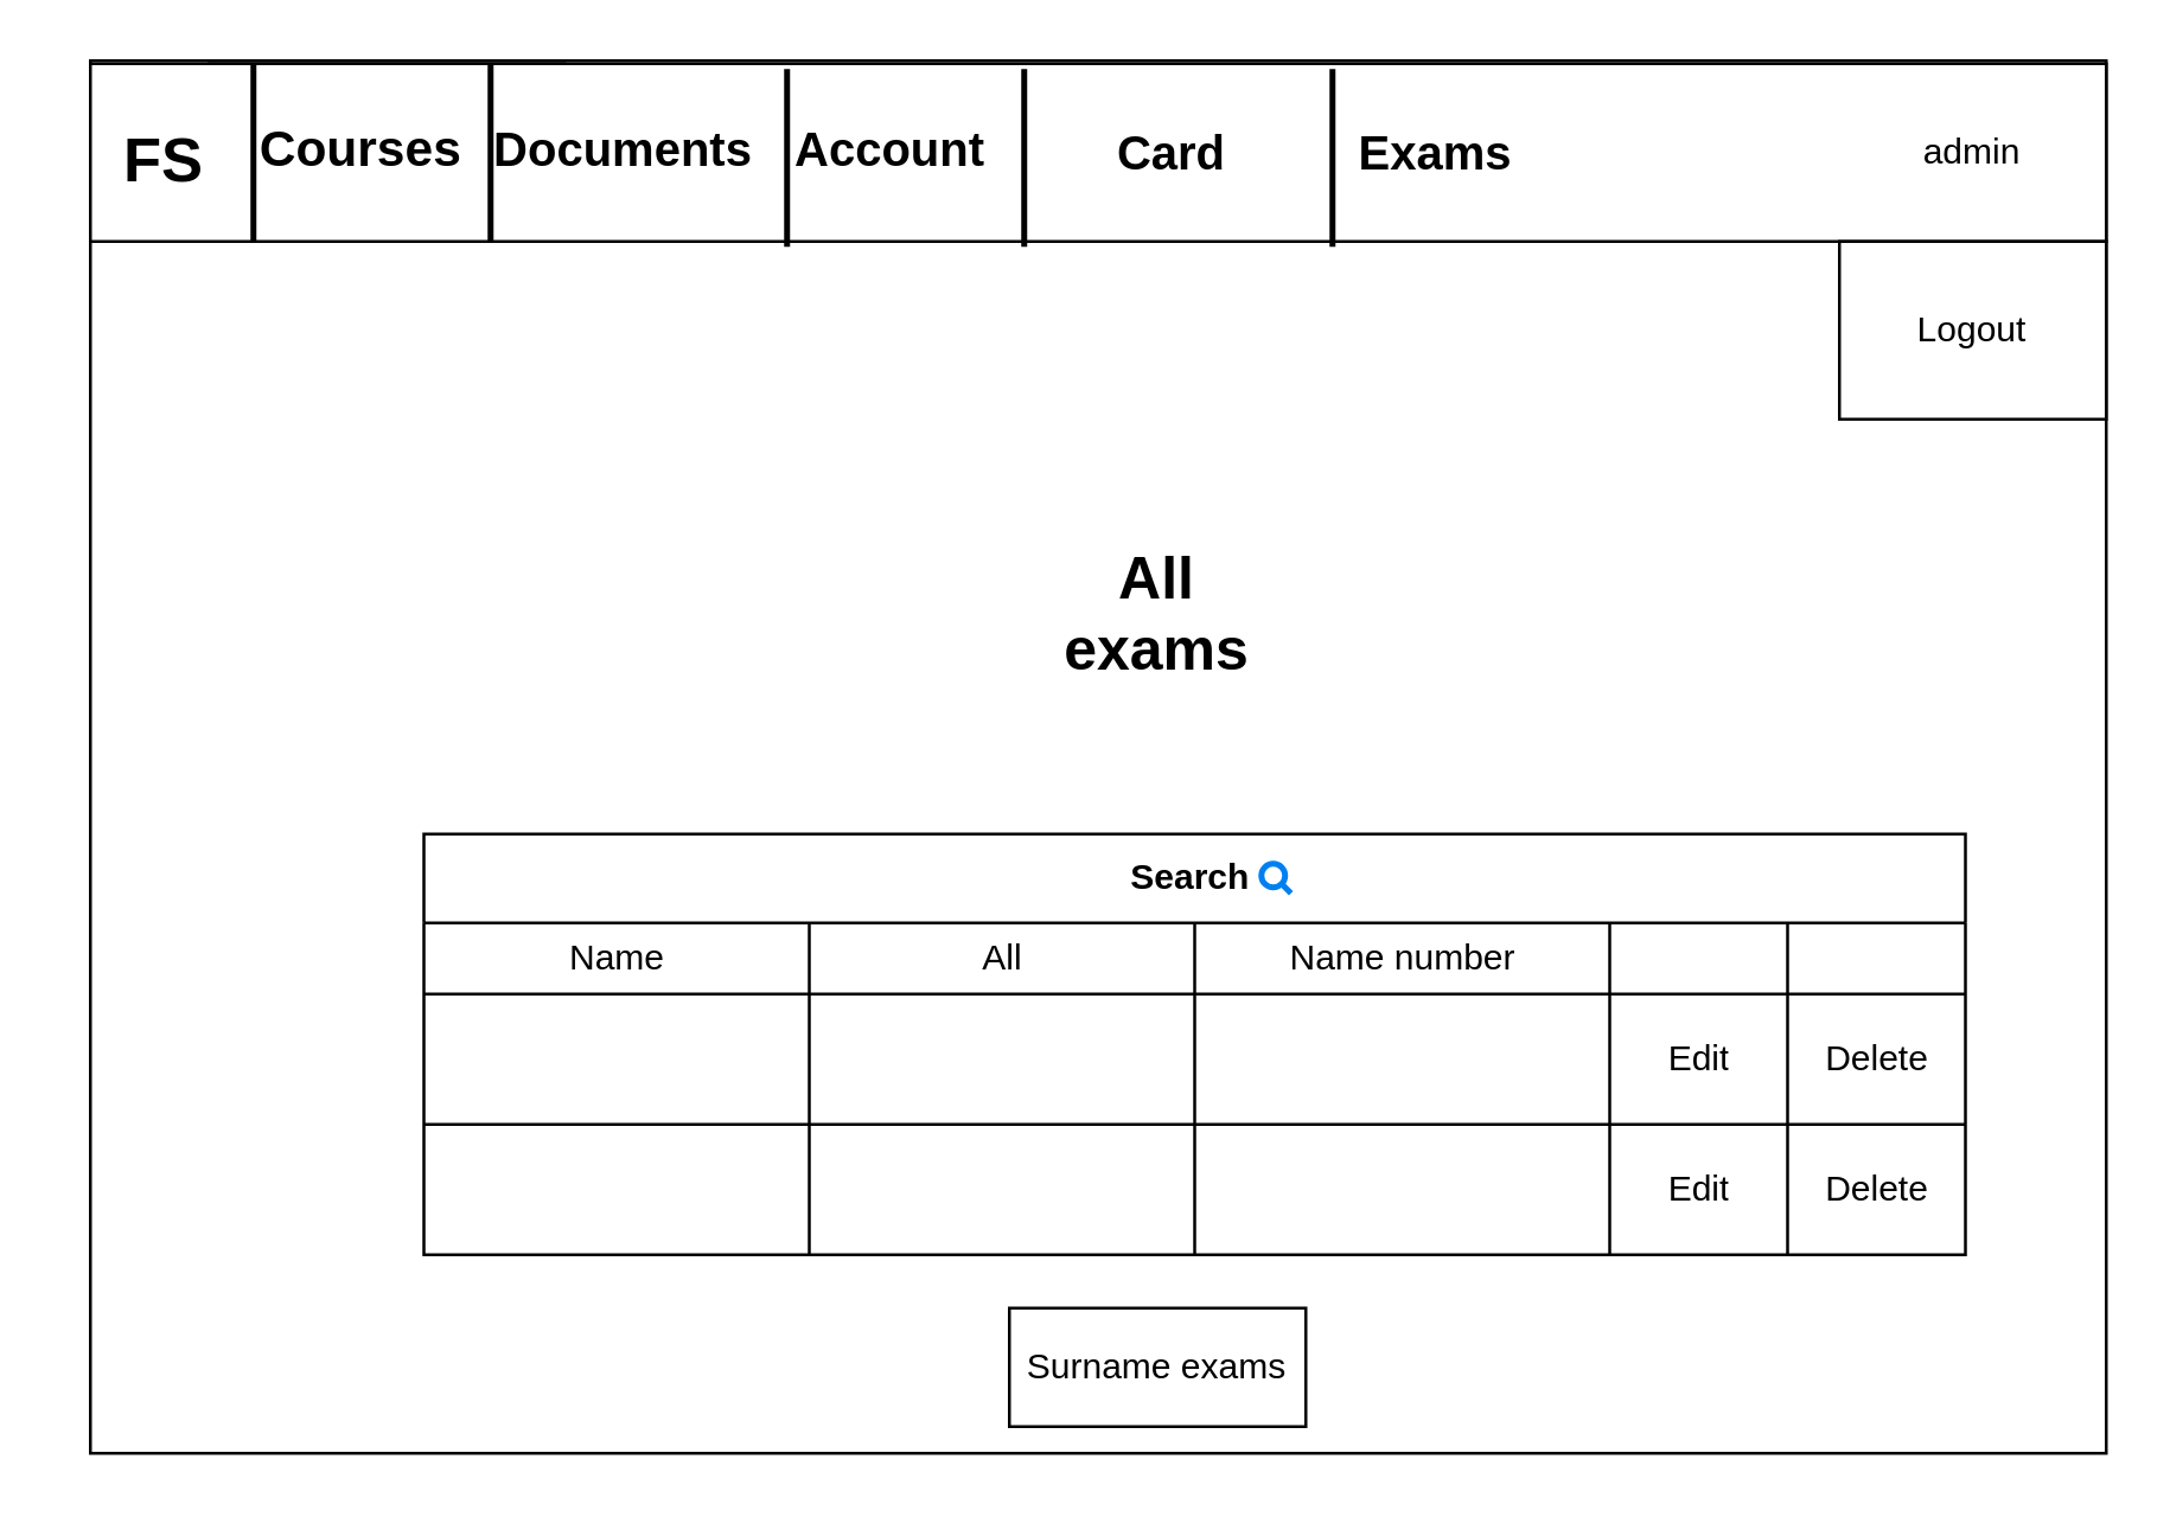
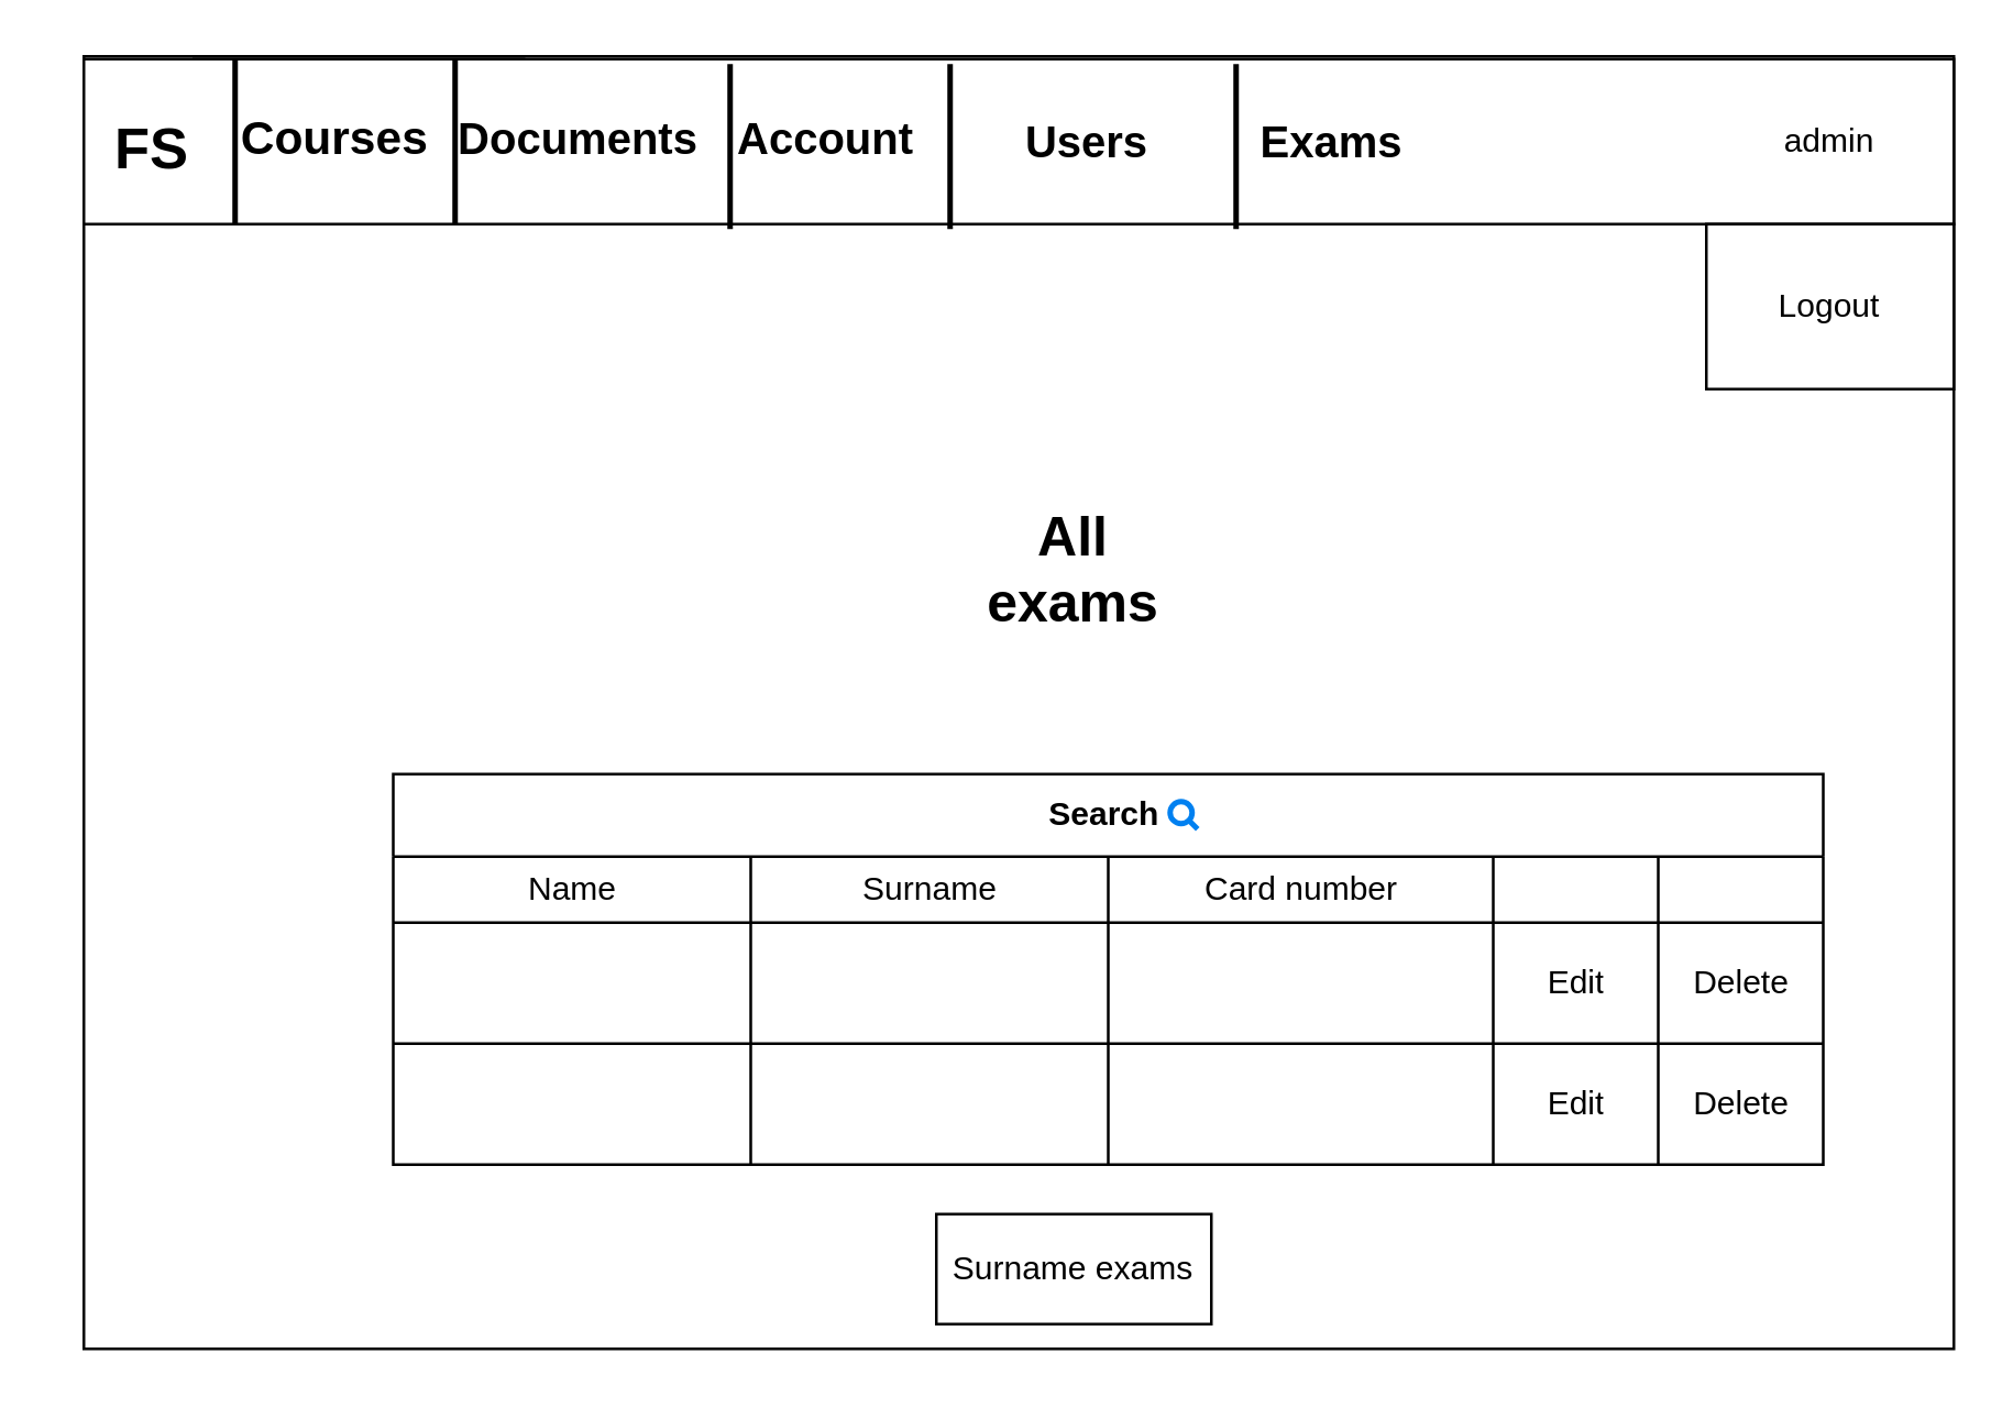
  <mxCell id="0" />
  <mxCell id="1" parent="0" />
  <mxCell id="2" value="" style="rounded=0;whiteSpace=wrap;html=1;" vertex="1" parent="1"><mxGeometry x="30" y="20" width="680" height="470" as="geometry" /></mxCell>
  <mxCell id="3" value="" style="rounded=0;whiteSpace=wrap;html=1;" vertex="1" parent="1"><mxGeometry x="70" y="21" width="120" height="60" as="geometry" /></mxCell>
  <mxCell id="4" value="" style="rounded=0;whiteSpace=wrap;html=1;" vertex="1" parent="1"><mxGeometry x="30" y="21" width="680" height="60" as="geometry" /></mxCell>
  <mxCell id="5" value="admin" style="text;html=1;strokeColor=none;fillColor=none;align=center;verticalAlign=middle;whiteSpace=wrap;rounded=0;" vertex="1" parent="1"><mxGeometry x="645" y="41" width="40" height="20" as="geometry" /></mxCell>
  <mxCell id="6" value="&lt;b&gt;&lt;font style=&quot;font-size: 17px&quot;&gt;Courses&lt;/font&gt;&lt;/b&gt;" style="text;html=1;strokeColor=none;fillColor=none;align=center;verticalAlign=middle;whiteSpace=wrap;rounded=0;" vertex="1" parent="1"><mxGeometry x="100" y="40" width="42.5" height="21" as="geometry" /></mxCell>
  <mxCell id="7" value="&lt;b&gt;&lt;font style=&quot;font-size: 16px&quot;&gt;Documents&lt;/font&gt;&lt;/b&gt;" style="text;html=1;strokeColor=none;fillColor=none;align=center;verticalAlign=middle;whiteSpace=wrap;rounded=0;" vertex="1" parent="1"><mxGeometry x="190" y="40" width="40" height="20" as="geometry" /></mxCell>
  <mxCell id="8" value="&lt;b style=&quot;font-size: 16px&quot;&gt;Account&lt;/b&gt;" style="text;html=1;strokeColor=none;fillColor=none;align=center;verticalAlign=middle;whiteSpace=wrap;rounded=0;" vertex="1" parent="1"><mxGeometry x="280" y="40" width="40" height="20" as="geometry" /></mxCell>
  <mxCell id="9" value="" style="verticalLabelPosition=bottom;verticalAlign=top;html=1;shape=mxgraph.basic.rect;fillColor2=none;strokeWidth=1;size=20;indent=5;" vertex="1" parent="1"><mxGeometry x="620" y="81" width="90" height="60" as="geometry" /></mxCell>
  <mxCell id="10" value="&lt;b&gt;&lt;font style=&quot;font-size: 21px&quot;&gt;FS&lt;/font&gt;&lt;/b&gt;" style="text;html=1;strokeColor=none;fillColor=none;align=center;verticalAlign=middle;whiteSpace=wrap;rounded=0;" vertex="1" parent="1"><mxGeometry x="20" y="43" width="70" height="19.5" as="geometry" /></mxCell>
  <mxCell id="11" style="edgeStyle=orthogonalEdgeStyle;rounded=0;orthogonalLoop=1;jettySize=auto;html=1;exitX=0.5;exitY=1;exitDx=0;exitDy=0;" edge="1" parent="1"><mxGeometry relative="1" as="geometry"><mxPoint x="350" y="101" as="sourcePoint" /><mxPoint x="350" y="101" as="targetPoint" /></mxGeometry></mxCell>
  <mxCell id="12" value="Logout" style="text;html=1;strokeColor=none;fillColor=none;align=center;verticalAlign=middle;whiteSpace=wrap;rounded=0;" vertex="1" parent="1"><mxGeometry x="645" y="101" width="40" height="20" as="geometry" /></mxCell>
  <mxCell id="13" value="&lt;b style=&quot;font-size: 16px&quot;&gt;Exams&lt;/b&gt;" style="text;html=1;strokeColor=none;fillColor=none;align=center;verticalAlign=middle;whiteSpace=wrap;rounded=0;" vertex="1" parent="1"><mxGeometry x="454" y="41" width="60" height="20" as="geometry" /></mxCell>
  <mxCell id="14" value="" style="line;strokeWidth=2;direction=south;html=1;" vertex="1" parent="1"><mxGeometry x="80" y="21" width="10" height="60" as="geometry" /></mxCell>
  <mxCell id="15" value="" style="line;strokeWidth=2;direction=south;html=1;" vertex="1" parent="1"><mxGeometry x="160" y="21" width="10" height="60" as="geometry" /></mxCell>
  <mxCell id="16" value="" style="line;strokeWidth=2;direction=south;html=1;" vertex="1" parent="1"><mxGeometry x="260" y="22.75" width="10" height="60" as="geometry" /></mxCell>
  <mxCell id="17" value="" style="line;strokeWidth=2;direction=south;html=1;" vertex="1" parent="1"><mxGeometry x="340" y="22.75" width="10" height="60" as="geometry" /></mxCell>
  <mxCell id="18" value="" style="line;strokeWidth=2;direction=south;html=1;" vertex="1" parent="1"><mxGeometry x="444" y="22.75" width="10" height="60" as="geometry" /></mxCell>
  <mxCell id="19" value="Search&amp;nbsp;" style="shape=table;html=1;whiteSpace=wrap;startSize=30;container=1;collapsible=0;childLayout=tableLayout;fontStyle=1;align=center;direction=east;" vertex="1" parent="1"><mxGeometry x="142.5" y="281" width="520" height="142" as="geometry" /></mxCell>
  <mxCell id="20" value="" style="shape=partialRectangle;html=1;whiteSpace=wrap;collapsible=0;dropTarget=0;pointerEvents=0;fillColor=none;top=0;left=0;bottom=0;right=0;points=[[0,0.5],[1,0.5]];portConstraint=eastwest;" vertex="1" parent="19"><mxGeometry y="30" width="520" height="24" as="geometry" /></mxCell>
  <mxCell id="21" value="Name" style="shape=partialRectangle;html=1;whiteSpace=wrap;connectable=0;fillColor=none;top=0;left=0;bottom=0;right=0;overflow=hidden;" vertex="1" parent="20"><mxGeometry width="130" height="24" as="geometry" /></mxCell>
- <mxCell id="22" value="All" style="shape=partialRectangle;html=1;whiteSpace=wrap;connectable=0;fillColor=none;top=0;left=0;bottom=0;right=0;overflow=hidden;" vertex="1" parent="20"><mxGeometry x="130" width="130" height="24" as="geometry" /></mxCell>
- <mxCell id="23" value="Name number" style="shape=partialRectangle;html=1;whiteSpace=wrap;connectable=0;fillColor=none;top=0;left=0;bottom=0;right=0;overflow=hidden;" vertex="1" parent="20"><mxGeometry x="260" width="140" height="24" as="geometry" /></mxCell>
+ <mxCell id="22" value="Surname" style="shape=partialRectangle;html=1;whiteSpace=wrap;connectable=0;fillColor=none;top=0;left=0;bottom=0;right=0;overflow=hidden;" vertex="1" parent="20"><mxGeometry x="130" width="130" height="24" as="geometry" /></mxCell>
+ <mxCell id="23" value="Card number" style="shape=partialRectangle;html=1;whiteSpace=wrap;connectable=0;fillColor=none;top=0;left=0;bottom=0;right=0;overflow=hidden;" vertex="1" parent="20"><mxGeometry x="260" width="140" height="24" as="geometry" /></mxCell>
  <mxCell id="24" style="shape=partialRectangle;html=1;whiteSpace=wrap;connectable=0;fillColor=none;top=0;left=0;bottom=0;right=0;overflow=hidden;" vertex="1" parent="20"><mxGeometry x="400" width="60" height="24" as="geometry" /></mxCell>
  <mxCell id="25" style="shape=partialRectangle;html=1;whiteSpace=wrap;connectable=0;fillColor=none;top=0;left=0;bottom=0;right=0;overflow=hidden;" vertex="1" parent="20"><mxGeometry x="460" width="60" height="24" as="geometry" /></mxCell>
  <mxCell id="26" value="" style="shape=partialRectangle;html=1;whiteSpace=wrap;collapsible=0;dropTarget=0;pointerEvents=0;fillColor=none;top=0;left=0;bottom=0;right=0;points=[[0,0.5],[1,0.5]];portConstraint=eastwest;" vertex="1" parent="19"><mxGeometry y="54" width="520" height="44" as="geometry" /></mxCell>
  <mxCell id="27" value="" style="shape=partialRectangle;html=1;whiteSpace=wrap;connectable=0;fillColor=none;top=0;left=0;bottom=0;right=0;overflow=hidden;" vertex="1" parent="26"><mxGeometry width="130" height="44" as="geometry" /></mxCell>
  <mxCell id="28" value="" style="shape=partialRectangle;html=1;whiteSpace=wrap;connectable=0;fillColor=none;top=0;left=0;bottom=0;right=0;overflow=hidden;" vertex="1" parent="26"><mxGeometry x="130" width="130" height="44" as="geometry" /></mxCell>
  <mxCell id="29" value="" style="shape=partialRectangle;html=1;whiteSpace=wrap;connectable=0;fillColor=none;top=0;left=0;bottom=0;right=0;overflow=hidden;" vertex="1" parent="26"><mxGeometry x="260" width="140" height="44" as="geometry" /></mxCell>
  <mxCell id="30" value="Edit" style="shape=partialRectangle;html=1;whiteSpace=wrap;connectable=0;fillColor=none;top=0;left=0;bottom=0;right=0;overflow=hidden;" vertex="1" parent="26"><mxGeometry x="400" width="60" height="44" as="geometry" /></mxCell>
  <mxCell id="31" value="Delete" style="shape=partialRectangle;html=1;whiteSpace=wrap;connectable=0;fillColor=none;top=0;left=0;bottom=0;right=0;overflow=hidden;" vertex="1" parent="26"><mxGeometry x="460" width="60" height="44" as="geometry" /></mxCell>
  <mxCell id="32" value="" style="shape=partialRectangle;html=1;whiteSpace=wrap;collapsible=0;dropTarget=0;pointerEvents=0;fillColor=none;top=0;left=0;bottom=0;right=0;points=[[0,0.5],[1,0.5]];portConstraint=eastwest;" vertex="1" parent="19"><mxGeometry y="98" width="520" height="44" as="geometry" /></mxCell>
  <mxCell id="33" value="" style="shape=partialRectangle;html=1;whiteSpace=wrap;connectable=0;fillColor=none;top=0;left=0;bottom=0;right=0;overflow=hidden;" vertex="1" parent="32"><mxGeometry width="130" height="44" as="geometry" /></mxCell>
  <mxCell id="34" value="" style="shape=partialRectangle;html=1;whiteSpace=wrap;connectable=0;fillColor=none;top=0;left=0;bottom=0;right=0;overflow=hidden;" vertex="1" parent="32"><mxGeometry x="130" width="130" height="44" as="geometry" /></mxCell>
  <mxCell id="35" value="" style="shape=partialRectangle;html=1;whiteSpace=wrap;connectable=0;fillColor=none;top=0;left=0;bottom=0;right=0;overflow=hidden;" vertex="1" parent="32"><mxGeometry x="260" width="140" height="44" as="geometry" /></mxCell>
  <mxCell id="36" value="Edit" style="shape=partialRectangle;html=1;whiteSpace=wrap;connectable=0;fillColor=none;top=0;left=0;bottom=0;right=0;overflow=hidden;" vertex="1" parent="32"><mxGeometry x="400" width="60" height="44" as="geometry" /></mxCell>
  <mxCell id="37" value="Delete" style="shape=partialRectangle;html=1;whiteSpace=wrap;connectable=0;fillColor=none;top=0;left=0;bottom=0;right=0;overflow=hidden;" vertex="1" parent="32"><mxGeometry x="460" width="60" height="44" as="geometry" /></mxCell>
  <mxCell id="38" value="&lt;font style=&quot;font-size: 20px&quot;&gt;&lt;b&gt;All exams&lt;/b&gt;&lt;/font&gt;" style="text;html=1;strokeColor=none;fillColor=none;align=center;verticalAlign=middle;whiteSpace=wrap;rounded=0;" vertex="1" parent="1"><mxGeometry x="345" y="171" width="90" height="70" as="geometry" /></mxCell>
  <mxCell id="39" value="Surname exams" style="whiteSpace=wrap;html=1;align=center;" vertex="1" parent="1"><mxGeometry x="340" y="441" width="100" height="40" as="geometry" /></mxCell>
  <mxCell id="40" value="" style="html=1;verticalLabelPosition=bottom;align=center;labelBackgroundColor=#ffffff;verticalAlign=top;strokeWidth=2;strokeColor=#0080F0;shadow=0;dashed=0;shape=mxgraph.ios7.icons.looking_glass;" vertex="1" parent="1"><mxGeometry x="425" y="291" width="10" height="10" as="geometry" /></mxCell>
- <mxCell id="41" value="&lt;b style=&quot;font-size: 16px&quot;&gt;Card&lt;/b&gt;" style="text;html=1;strokeColor=none;fillColor=none;align=center;verticalAlign=middle;whiteSpace=wrap;rounded=0;" vertex="1" parent="1"><mxGeometry x="365" y="41" width="60" height="20" as="geometry" /></mxCell>
+ <mxCell id="41" value="&lt;b style=&quot;font-size: 16px&quot;&gt;Users&lt;/b&gt;" style="text;html=1;strokeColor=none;fillColor=none;align=center;verticalAlign=middle;whiteSpace=wrap;rounded=0;" vertex="1" parent="1"><mxGeometry x="365" y="41" width="60" height="20" as="geometry" /></mxCell>
